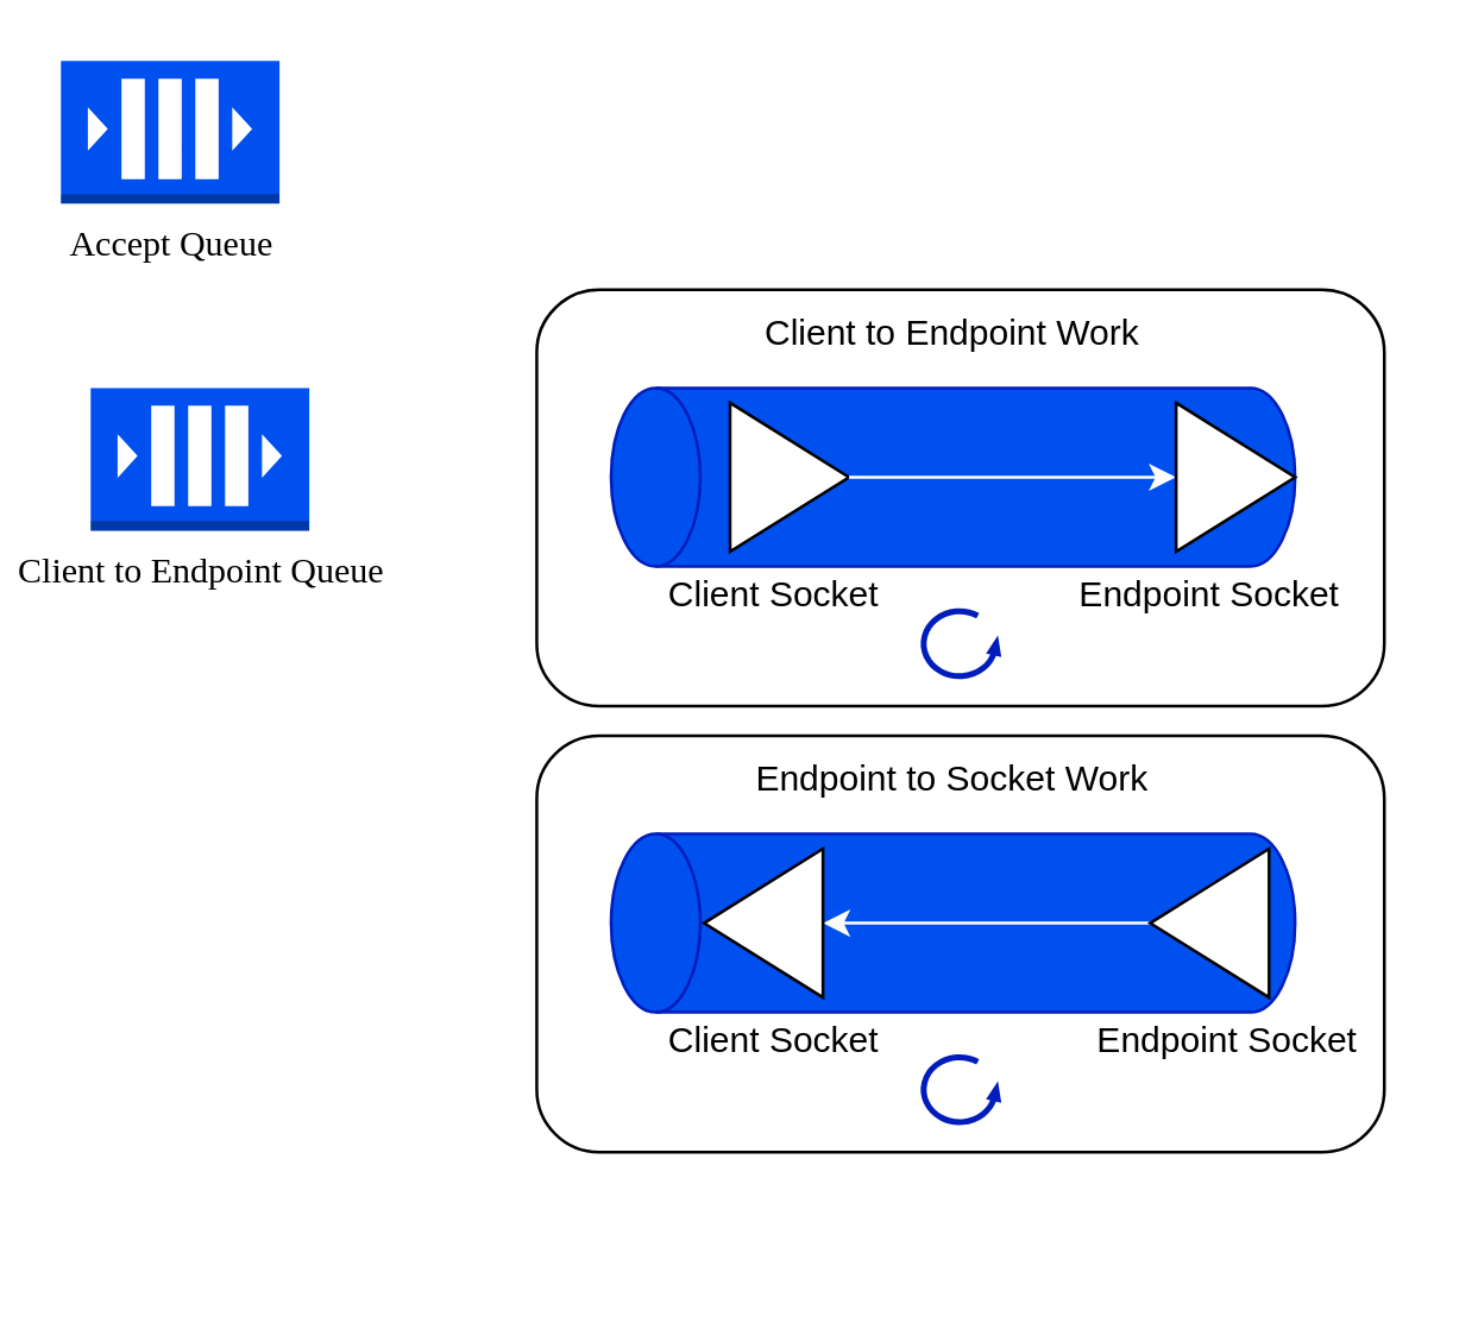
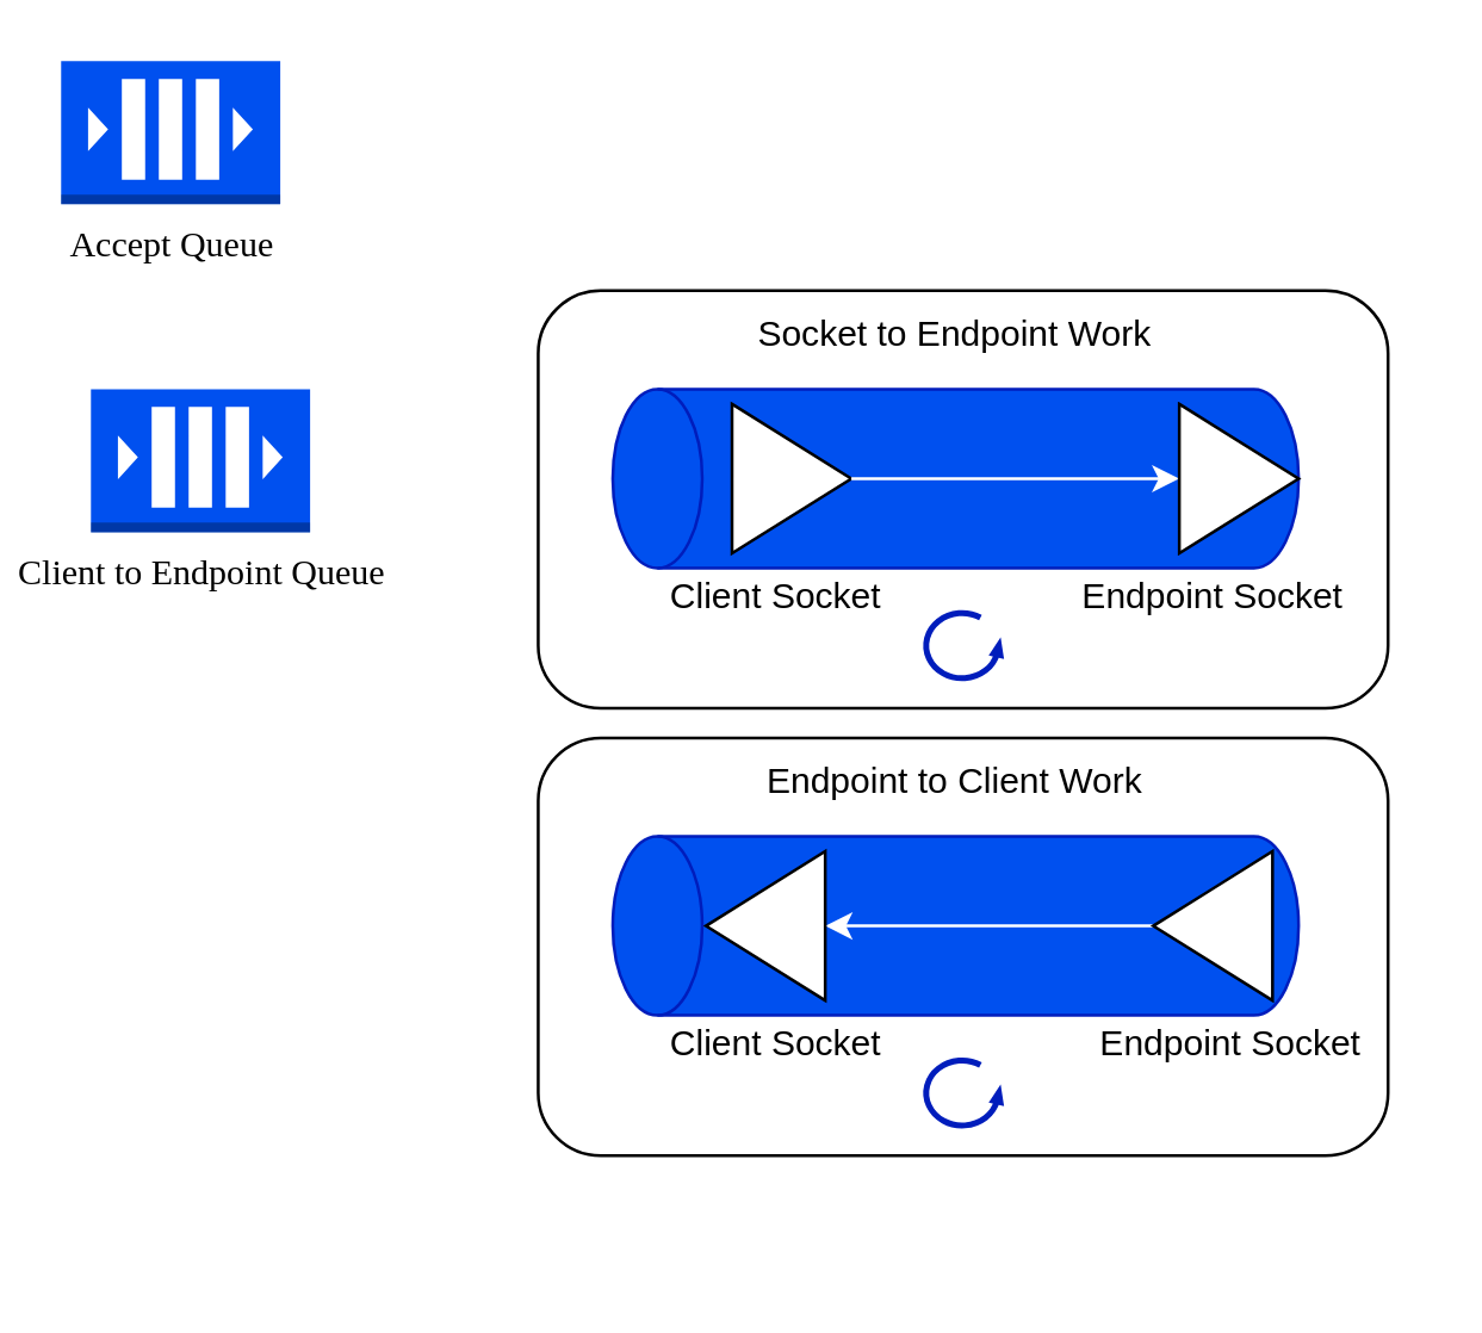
  <mxCell id="0" />
  <mxCell id="1" parent="0" />
  <mxCell id="2" value="" style="rounded=1;whiteSpace=wrap;html=1;" parent="1" vertex="1"><mxGeometry x="180" y="97" width="285" height="140" as="geometry" /></mxCell>
  <mxCell id="3" value="&lt;font color=&quot;#000000&quot;&gt;Accept Queue&lt;/font&gt;" style="outlineConnect=0;dashed=0;verticalLabelPosition=bottom;verticalAlign=top;align=center;html=1;shape=mxgraph.aws3.queue;fillColor=#0050ef;strokeColor=#001DBC;fontColor=#ffffff;fontFamily=Times New Roman;" parent="1" vertex="1"><mxGeometry x="20" y="20" width="73.5" height="48" as="geometry" /></mxCell>
  <mxCell id="4" value="&lt;font color=&quot;#000000&quot;&gt;Client to Endpoint Queue&lt;/font&gt;" style="outlineConnect=0;dashed=0;verticalLabelPosition=bottom;verticalAlign=top;align=center;html=1;shape=mxgraph.aws3.queue;fillColor=#0050ef;fontColor=#ffffff;strokeColor=#001DBC;fontFamily=Times New Roman;" parent="1" vertex="1"><mxGeometry x="30" y="130" width="73.5" height="48" as="geometry" /></mxCell>
  <mxCell id="5" value="" style="shape=cylinder3;whiteSpace=wrap;html=1;boundedLbl=1;backgroundOutline=1;size=15;rotation=-90;fillColor=#0050ef;fontColor=#ffffff;strokeColor=#001DBC;" parent="1" vertex="1"><mxGeometry x="290" y="45" width="60" height="230" as="geometry" /></mxCell>
  <mxCell id="6" value="" style="triangle;whiteSpace=wrap;html=1;" parent="1" vertex="1"><mxGeometry x="245" y="135" width="40" height="50" as="geometry" /></mxCell>
  <mxCell id="7" value="" style="endArrow=classic;startArrow=none;html=1;rounded=0;entryX=0;entryY=0.5;entryDx=0;entryDy=0;exitX=1;exitY=0.5;exitDx=0;exitDy=0;strokeColor=#FFFFFF;startFill=0;" parent="1" source="6" edge="1"><mxGeometry width="50" height="50" relative="1" as="geometry"><mxPoint x="225" y="180" as="sourcePoint" /><mxPoint x="395" y="160" as="targetPoint" /></mxGeometry></mxCell>
  <mxCell id="8" value="Client Socket" style="text;html=1;strokeColor=none;fillColor=none;align=center;verticalAlign=middle;whiteSpace=wrap;rounded=0;" parent="1" vertex="1"><mxGeometry x="215" y="185" width="90" height="30" as="geometry" /></mxCell>
  <mxCell id="9" value="Endpoint Socket" style="text;html=1;strokeColor=none;fillColor=none;align=center;verticalAlign=middle;whiteSpace=wrap;rounded=0;" parent="1" vertex="1"><mxGeometry x="343.75" y="185" width="125" height="30" as="geometry" /></mxCell>
  <mxCell id="10" value="" style="verticalLabelPosition=bottom;html=1;verticalAlign=top;strokeWidth=2;shape=mxgraph.lean_mapping.physical_pull;pointerEvents=1;fillColor=#0050ef;fontColor=#ffffff;strokeColor=#001DBC;" parent="1" vertex="1"><mxGeometry x="310" y="205" width="25" height="22" as="geometry" /></mxCell>
- <mxCell id="11" value="Client to Endpoint Work" style="text;html=1;strokeColor=none;fillColor=none;align=center;verticalAlign=middle;whiteSpace=wrap;rounded=0;" parent="1" vertex="1"><mxGeometry x="236.25" y="97" width="167.5" height="30" as="geometry" /></mxCell>
+ <mxCell id="11" value="Socket to Endpoint Work" style="text;html=1;strokeColor=none;fillColor=none;align=center;verticalAlign=middle;whiteSpace=wrap;rounded=0;" parent="1" vertex="1"><mxGeometry x="236.25" y="97" width="167.5" height="30" as="geometry" /></mxCell>
  <mxCell id="12" value="" style="rounded=1;whiteSpace=wrap;html=1;" parent="1" vertex="1"><mxGeometry x="180" y="247" width="285" height="140" as="geometry" /></mxCell>
  <mxCell id="13" value="" style="shape=cylinder3;whiteSpace=wrap;html=1;boundedLbl=1;backgroundOutline=1;size=15;rotation=-90;fillColor=#0050ef;fontColor=#ffffff;strokeColor=#001DBC;" parent="1" vertex="1"><mxGeometry x="290" y="195" width="60" height="230" as="geometry" /></mxCell>
  <mxCell id="14" value="Client Socket" style="text;html=1;strokeColor=none;fillColor=none;align=center;verticalAlign=middle;whiteSpace=wrap;rounded=0;" parent="1" vertex="1"><mxGeometry x="215" y="335" width="90" height="30" as="geometry" /></mxCell>
  <mxCell id="15" value="Endpoint Socket" style="text;html=1;strokeColor=none;fillColor=none;align=center;verticalAlign=middle;whiteSpace=wrap;rounded=0;" parent="1" vertex="1"><mxGeometry x="350" y="335" width="125" height="30" as="geometry" /></mxCell>
  <mxCell id="16" value="" style="verticalLabelPosition=bottom;html=1;verticalAlign=top;strokeWidth=2;shape=mxgraph.lean_mapping.physical_pull;pointerEvents=1;fillColor=#0050ef;fontColor=#ffffff;strokeColor=#001DBC;" parent="1" vertex="1"><mxGeometry x="310" y="355" width="25" height="22" as="geometry" /></mxCell>
- <mxCell id="17" value="Endpoint to Socket Work" style="text;html=1;strokeColor=none;fillColor=none;align=center;verticalAlign=middle;whiteSpace=wrap;rounded=0;" parent="1" vertex="1"><mxGeometry x="236.25" y="247" width="167.5" height="30" as="geometry" /></mxCell>
+ <mxCell id="17" value="Endpoint to Client Work" style="text;html=1;strokeColor=none;fillColor=none;align=center;verticalAlign=middle;whiteSpace=wrap;rounded=0;" parent="1" vertex="1"><mxGeometry x="236.25" y="247" width="167.5" height="30" as="geometry" /></mxCell>
  <mxCell id="18" value="" style="endArrow=classic;startArrow=none;html=1;rounded=0;entryX=0;entryY=0.5;entryDx=0;entryDy=0;exitX=1;exitY=0.5;exitDx=0;exitDy=0;strokeColor=#FFFFFF;startFill=0;" parent="1" edge="1"><mxGeometry width="50" height="50" relative="1" as="geometry"><mxPoint x="386.25" y="310" as="sourcePoint" /><mxPoint x="276.25" y="310" as="targetPoint" /></mxGeometry></mxCell>
  <mxCell id="19" value="" style="triangle;whiteSpace=wrap;html=1;" parent="1" vertex="1"><mxGeometry x="395" y="135" width="40" height="50" as="geometry" /></mxCell>
  <mxCell id="20" value="" style="triangle;whiteSpace=wrap;html=1;rotation=-180;" parent="1" vertex="1"><mxGeometry x="386.25" y="285" width="40" height="50" as="geometry" /></mxCell>
  <mxCell id="21" value="" style="triangle;whiteSpace=wrap;html=1;rotation=-180;" parent="1" vertex="1"><mxGeometry x="236.25" y="285" width="40" height="50" as="geometry" /></mxCell>
